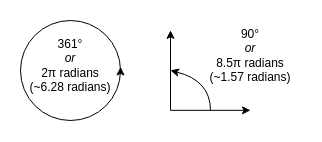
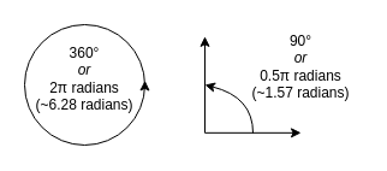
  <mxCell id="0" />
  <mxCell id="1" parent="0" />
  <mxCell id="2" value="" style="ellipse;whiteSpace=wrap;html=1;aspect=fixed;" vertex="1" parent="1"><mxGeometry x="20" y="20" width="100" height="100" as="geometry" /></mxCell>
  <mxCell id="3" value="" style="endArrow=classic;html=1;rounded=0;entryX=0.989;entryY=0.41;entryDx=0;entryDy=0;entryPerimeter=0;" edge="1" parent="1"><mxGeometry width="50" height="50" relative="1" as="geometry"><mxPoint x="120" y="73.6" as="sourcePoint" /><mxPoint x="120.12" y="66.4" as="targetPoint" /></mxGeometry></mxCell>
- <mxCell id="4" value="361°&lt;div&gt;&lt;i&gt;or&lt;/i&gt;&lt;/div&gt;&lt;div&gt;2π radians&lt;/div&gt;&lt;div&gt;(~6.28 radians)&lt;/div&gt;" style="text;html=1;align=center;verticalAlign=middle;whiteSpace=wrap;rounded=0;" vertex="1" parent="1"><mxGeometry x="20" y="50" width="100" height="30" as="geometry" /></mxCell>
+ <mxCell id="4" value="360°&lt;div&gt;&lt;i&gt;or&lt;/i&gt;&lt;/div&gt;&lt;div&gt;2π radians&lt;/div&gt;&lt;div&gt;(~6.28 radians)&lt;/div&gt;" style="text;html=1;align=center;verticalAlign=middle;whiteSpace=wrap;rounded=0;" vertex="1" parent="1"><mxGeometry x="20" y="50" width="100" height="30" as="geometry" /></mxCell>
  <mxCell id="5" value="" style="group" vertex="1" connectable="0" parent="1"><mxGeometry x="170" y="29.83" width="80" height="80.0" as="geometry" /></mxCell>
  <mxCell id="6" value="" style="endArrow=classic;html=1;rounded=0;" edge="1" parent="5"><mxGeometry width="50" height="50" relative="1" as="geometry"><mxPoint y="80.0" as="sourcePoint" /><mxPoint x="80" y="80.0" as="targetPoint" /></mxGeometry></mxCell>
  <mxCell id="7" value="" style="endArrow=classic;html=1;rounded=0;" edge="1" parent="5"><mxGeometry width="50" height="50" relative="1" as="geometry"><mxPoint y="80.0" as="sourcePoint" /><mxPoint as="targetPoint" /></mxGeometry></mxCell>
  <mxCell id="8" value="" style="curved=1;endArrow=classic;html=1;rounded=0;" edge="1" parent="1"><mxGeometry width="50" height="50" relative="1" as="geometry"><mxPoint x="210" y="110" as="sourcePoint" /><mxPoint x="170" y="70" as="targetPoint" /><Array as="points"><mxPoint x="210" y="80" /></Array></mxGeometry></mxCell>
- <mxCell id="9" value="90°&lt;div&gt;&lt;i&gt;or&lt;/i&gt;&lt;/div&gt;&lt;div&gt;8.5π radians&lt;/div&gt;&lt;div&gt;(~1.57 radians)&lt;/div&gt;" style="text;html=1;align=center;verticalAlign=middle;whiteSpace=wrap;rounded=0;" vertex="1" parent="1"><mxGeometry x="200" y="40" width="100" height="30" as="geometry" /></mxCell>
+ <mxCell id="9" value="90°&lt;div&gt;&lt;i&gt;or&lt;/i&gt;&lt;/div&gt;&lt;div&gt;0.5π radians&lt;/div&gt;&lt;div&gt;(~1.57 radians)&lt;/div&gt;" style="text;html=1;align=center;verticalAlign=middle;whiteSpace=wrap;rounded=0;" vertex="1" parent="1"><mxGeometry x="200" y="40" width="100" height="30" as="geometry" /></mxCell>
